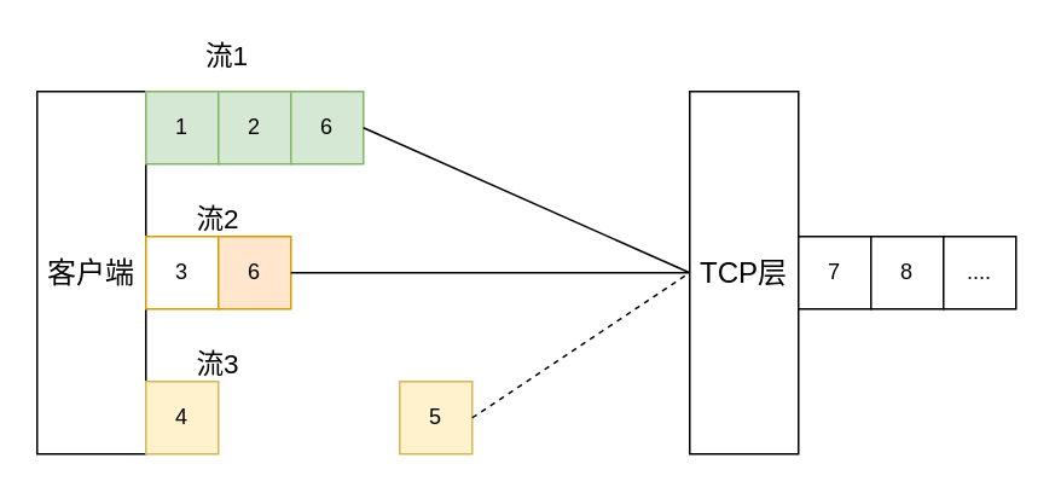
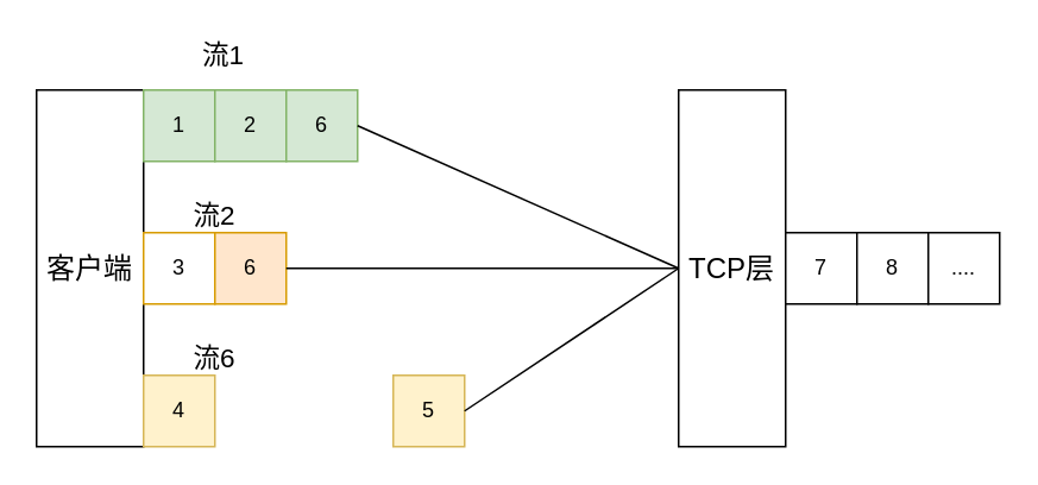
  <mxCell id="0" />
  <mxCell id="1" parent="0" />
  <mxCell id="2" value="&lt;font style=&quot;font-size: 16px&quot;&gt;客户端&lt;/font&gt;" style="rounded=0;whiteSpace=wrap;html=1;" vertex="1" parent="1"><mxGeometry y="50" width="60" height="200" as="geometry" x="20" /></mxCell>
  <mxCell id="3" value="&lt;font style=&quot;font-size: 16px&quot;&gt;TCP层&lt;/font&gt;" style="rounded=0;whiteSpace=wrap;html=1;" vertex="1" parent="1"><mxGeometry x="380" y="50" width="60" height="200" as="geometry" /></mxCell>
  <mxCell id="4" value="1" style="rounded=0;whiteSpace=wrap;html=1;fillColor=#d5e8d4;strokeColor=#82b366;" vertex="1" parent="1"><mxGeometry x="80" y="50" width="40" height="40" as="geometry" /></mxCell>
  <mxCell id="5" value="2" style="rounded=0;whiteSpace=wrap;html=1;fillColor=#d5e8d4;strokeColor=#82b366;" vertex="1" parent="1"><mxGeometry x="120" y="50" width="40" height="40" as="geometry" /></mxCell>
  <mxCell id="6" value="6" style="rounded=0;whiteSpace=wrap;html=1;fillColor=#d5e8d4;strokeColor=#82b366;" vertex="1" parent="1"><mxGeometry x="160" y="50" width="40" height="40" as="geometry" /></mxCell>
  <mxCell id="7" value="3" style="rounded=0;whiteSpace=wrap;html=1;fillColor=#ffffff;strokeColor=#d79b00;" vertex="1" parent="1"><mxGeometry x="80" y="130" width="40" height="40" as="geometry" /></mxCell>
  <mxCell id="8" value="4" style="rounded=0;whiteSpace=wrap;html=1;fillColor=#fff2cc;strokeColor=#d6b656;" vertex="1" parent="1"><mxGeometry x="80" y="210" width="40" height="40" as="geometry" /></mxCell>
  <mxCell id="9" value="5" style="rounded=0;whiteSpace=wrap;html=1;fillColor=#fff2cc;strokeColor=#d6b656;" vertex="1" parent="1"><mxGeometry x="220" y="210" width="40" height="40" as="geometry" /></mxCell>
  <mxCell id="10" value="6" style="rounded=0;whiteSpace=wrap;html=1;fillColor=#ffe6cc;strokeColor=#d79b00;" vertex="1" parent="1"><mxGeometry x="120" y="130" width="40" height="40" as="geometry" /></mxCell>
  <mxCell id="11" value="7" style="rounded=0;whiteSpace=wrap;html=1;" vertex="1" parent="1"><mxGeometry x="440" y="130" width="40" height="40" as="geometry" /></mxCell>
  <mxCell id="12" value="8" style="rounded=0;whiteSpace=wrap;html=1;" vertex="1" parent="1"><mxGeometry x="480" y="130" width="40" height="40" as="geometry" /></mxCell>
  <mxCell id="13" value="...." style="rounded=0;whiteSpace=wrap;html=1;" vertex="1" parent="1"><mxGeometry x="520" y="130" width="40" height="40" as="geometry" /></mxCell>
  <mxCell id="14" value="" style="endArrow=none;html=1;exitX=1;exitY=0.5;exitDx=0;exitDy=0;entryX=0;entryY=0.5;entryDx=0;entryDy=0;" edge="1" parent="1" source="6" target="3"><mxGeometry width="50" height="50" relative="1" as="geometry"><mxPoint x="200" y="80" as="sourcePoint" /><mxPoint x="300" y="160" as="targetPoint" /></mxGeometry></mxCell>
  <mxCell id="15" value="" style="endArrow=none;html=1;exitX=1;exitY=0.5;exitDx=0;exitDy=0;entryX=0;entryY=0.5;entryDx=0;entryDy=0;" edge="1" parent="1" source="10" target="3"><mxGeometry width="50" height="50" relative="1" as="geometry"><mxPoint x="210" y="80" as="sourcePoint" /><mxPoint x="260" y="150" as="targetPoint" /></mxGeometry></mxCell>
- <mxCell id="16" value="" style="endArrow=none;html=1;exitX=1;exitY=0.5;exitDx=0;exitDy=0;entryX=0;entryY=0.5;entryDx=0;entryDy=0;dashed=1;" edge="1" parent="1" source="9" target="3"><mxGeometry width="50" height="50" relative="1" as="geometry"><mxPoint x="170" y="160" as="sourcePoint" /><mxPoint x="270" y="160" as="targetPoint" /></mxGeometry></mxCell>
+ <mxCell id="16" value="" style="endArrow=none;html=1;exitX=1;exitY=0.5;exitDx=0;exitDy=0;entryX=0;entryY=0.5;entryDx=0;entryDy=0;" edge="1" parent="1" source="9" target="3"><mxGeometry width="50" height="50" relative="1" as="geometry"><mxPoint x="170" y="160" as="sourcePoint" /><mxPoint x="270" y="160" as="targetPoint" /></mxGeometry></mxCell>
  <mxCell id="17" value="&lt;font style=&quot;font-size: 15px&quot;&gt;流1&lt;/font&gt;" style="text;html=1;strokeColor=none;fillColor=none;align=center;verticalAlign=middle;whiteSpace=wrap;rounded=0;" vertex="1" parent="1"><mxGeometry x="105" y="20" width="40" height="20" as="geometry" /></mxCell>
  <mxCell id="18" value="&lt;font style=&quot;font-size: 15px&quot;&gt;流2&lt;/font&gt;" style="text;html=1;strokeColor=none;fillColor=none;align=center;verticalAlign=middle;whiteSpace=wrap;rounded=0;" vertex="1" parent="1"><mxGeometry x="100" y="110" width="40" height="20" as="geometry" /></mxCell>
- <mxCell id="19" value="&lt;font style=&quot;font-size: 15px&quot;&gt;流3&lt;/font&gt;" style="text;html=1;strokeColor=none;fillColor=none;align=center;verticalAlign=middle;whiteSpace=wrap;rounded=0;" vertex="1" parent="1"><mxGeometry x="100" y="190" width="40" height="20" as="geometry" /></mxCell>
+ <mxCell id="19" value="&lt;font style=&quot;font-size: 15px&quot;&gt;流6&lt;/font&gt;" style="text;html=1;strokeColor=none;fillColor=none;align=center;verticalAlign=middle;whiteSpace=wrap;rounded=0;" vertex="1" parent="1"><mxGeometry x="100" y="190" width="40" height="20" as="geometry" /></mxCell>
